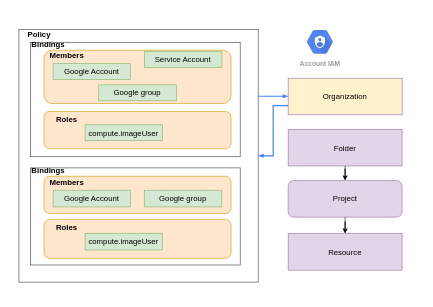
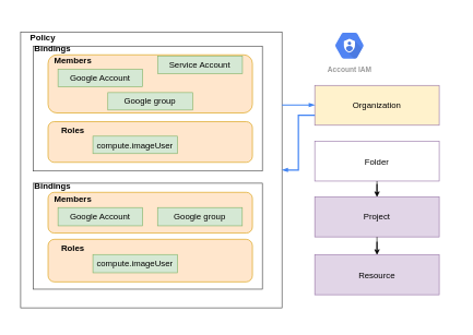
  <mxCell id="0" />
  <mxCell id="1" parent="0" />
  <mxCell id="2" value="" style="rounded=0;whiteSpace=wrap;html=1;fontSize=13;strokeColor=#FFFFFF;" vertex="1" parent="1"><mxGeometry x="20" y="20" width="680" height="470" as="geometry" /></mxCell>
  <mxCell id="3" value="" style="group" vertex="1" connectable="0" parent="1"><mxGeometry x="50" y="70" width="380" height="400" as="geometry" /></mxCell>
  <mxCell id="4" value="" style="rounded=0;whiteSpace=wrap;html=1;strokeColor=#3D3D3D;fontSize=13;" vertex="1" parent="3"><mxGeometry x="-19.02" y="-21.355" width="399.02" height="421.355" as="geometry" /></mxCell>
  <mxCell id="5" value="" style="rounded=0;whiteSpace=wrap;html=1;strokeColor=#3D3D3D;fontSize=13;" vertex="1" parent="3"><mxGeometry width="350" height="190.909" as="geometry" /></mxCell>
  <mxCell id="6" value="" style="rounded=1;whiteSpace=wrap;html=1;fontSize=13;strokeColor=#d79b00;fillColor=#ffe6cc;" vertex="1" parent="3"><mxGeometry x="22.826" y="13.319" width="311.957" height="88.795" as="geometry" /></mxCell>
  <mxCell id="7" value="Google Account" style="rounded=0;whiteSpace=wrap;html=1;strokeColor=#82b366;fontSize=13;fillColor=#d5e8d4;" vertex="1" parent="3"><mxGeometry x="38.043" y="35.518" width="129.348" height="26.638" as="geometry" /></mxCell>
  <mxCell id="8" value="Service Account" style="rounded=0;whiteSpace=wrap;html=1;strokeColor=#82b366;fontSize=13;fillColor=#d5e8d4;" vertex="1" parent="3"><mxGeometry x="190.217" y="15.518" width="129.348" height="26.638" as="geometry" /></mxCell>
  <mxCell id="9" value="Google group" style="rounded=0;whiteSpace=wrap;html=1;strokeColor=#82b366;fontSize=13;fillColor=#d5e8d4;" vertex="1" parent="3"><mxGeometry x="114.13" y="71.036" width="129.348" height="26.638" as="geometry" /></mxCell>
  <mxCell id="10" value="Members" style="text;html=1;strokeColor=none;fillColor=none;align=center;verticalAlign=middle;whiteSpace=wrap;rounded=0;fontSize=13;fontStyle=1" vertex="1" parent="3"><mxGeometry x="45.652" y="17.759" width="30.435" height="8.879" as="geometry" /></mxCell>
  <mxCell id="11" value="" style="rounded=1;whiteSpace=wrap;html=1;fontSize=13;strokeColor=#d79b00;fillColor=#ffe6cc;" vertex="1" parent="3"><mxGeometry x="22.826" y="115.433" width="311.957" height="62.156" as="geometry" /></mxCell>
  <mxCell id="12" value="Roles" style="text;html=1;strokeColor=none;fillColor=none;align=center;verticalAlign=middle;whiteSpace=wrap;rounded=0;fontSize=13;fontStyle=1" vertex="1" parent="3"><mxGeometry x="45.652" y="124.313" width="30.435" height="8.879" as="geometry" /></mxCell>
  <mxCell id="13" value="compute.imageUser" style="rounded=0;whiteSpace=wrap;html=1;strokeColor=#82b366;fontSize=13;fillColor=#d5e8d4;" vertex="1" parent="3"><mxGeometry x="91.304" y="137.632" width="129.348" height="26.638" as="geometry" /></mxCell>
  <mxCell id="14" value="Bindings" style="text;html=1;strokeColor=none;fillColor=none;align=center;verticalAlign=middle;whiteSpace=wrap;rounded=0;fontSize=13;fontStyle=1" vertex="1" parent="3"><mxGeometry x="15.217" width="30.435" height="8.879" as="geometry" /></mxCell>
  <mxCell id="15" value="Policy" style="text;html=1;strokeColor=none;fillColor=none;align=center;verticalAlign=middle;whiteSpace=wrap;rounded=0;fontSize=13;fontStyle=1" vertex="1" parent="3"><mxGeometry x="-0.003" y="-18.182" width="30.435" height="8.879" as="geometry" /></mxCell>
  <mxCell id="16" value="" style="rounded=0;whiteSpace=wrap;html=1;strokeColor=#3D3D3D;fontSize=13;" vertex="1" parent="3"><mxGeometry y="209.524" width="350" height="161.905" as="geometry" /></mxCell>
  <mxCell id="17" value="" style="rounded=1;whiteSpace=wrap;html=1;fontSize=13;strokeColor=#d79b00;fillColor=#ffe6cc;" vertex="1" parent="3"><mxGeometry x="22.83" y="223.476" width="311.96" height="62.238" as="geometry" /></mxCell>
  <mxCell id="18" value="Google Account" style="rounded=0;whiteSpace=wrap;html=1;strokeColor=#82b366;fontSize=13;fillColor=#d5e8d4;" vertex="1" parent="3"><mxGeometry x="38.043" y="246.733" width="129.348" height="27.907" as="geometry" /></mxCell>
  <mxCell id="19" value="Google group" style="rounded=0;whiteSpace=wrap;html=1;strokeColor=#82b366;fontSize=13;fillColor=#d5e8d4;" vertex="1" parent="3"><mxGeometry x="190.0" y="246.733" width="129.348" height="27.907" as="geometry" /></mxCell>
  <mxCell id="20" value="Members" style="text;html=1;strokeColor=none;fillColor=none;align=center;verticalAlign=middle;whiteSpace=wrap;rounded=0;fontSize=13;fontStyle=1" vertex="1" parent="3"><mxGeometry x="45.652" y="228.128" width="30.435" height="9.302" as="geometry" /></mxCell>
  <mxCell id="21" value="" style="rounded=1;whiteSpace=wrap;html=1;fontSize=13;strokeColor=#d79b00;fillColor=#ffe6cc;" vertex="1" parent="3"><mxGeometry x="22.836" y="295.235" width="311.957" height="65.116" as="geometry" /></mxCell>
  <mxCell id="22" value="Roles" style="text;html=1;strokeColor=none;fillColor=none;align=center;verticalAlign=middle;whiteSpace=wrap;rounded=0;fontSize=13;fontStyle=1" vertex="1" parent="3"><mxGeometry x="45.662" y="304.537" width="30.435" height="9.302" as="geometry" /></mxCell>
  <mxCell id="23" value="compute.imageUser" style="rounded=0;whiteSpace=wrap;html=1;strokeColor=#82b366;fontSize=13;fillColor=#d5e8d4;" vertex="1" parent="3"><mxGeometry x="91.314" y="318.491" width="129.348" height="27.907" as="geometry" /></mxCell>
  <mxCell id="24" value="Bindings" style="text;html=1;strokeColor=none;fillColor=none;align=center;verticalAlign=middle;whiteSpace=wrap;rounded=0;fontSize=13;fontStyle=1" vertex="1" parent="3"><mxGeometry x="15.217" y="209.524" width="30.435" height="9.302" as="geometry" /></mxCell>
  <mxCell id="25" value="" style="group" vertex="1" connectable="0" parent="1"><mxGeometry x="480" y="130" width="190" height="320" as="geometry" /></mxCell>
  <mxCell id="26" value="Organization" style="rounded=0;whiteSpace=wrap;html=1;strokeColor=#9673a6;fontSize=13;fillColor=#fff2cc;" vertex="1" parent="25"><mxGeometry width="190" height="60.952" as="geometry" /></mxCell>
- <mxCell id="27" value="Folder" style="rounded=0;whiteSpace=wrap;html=1;strokeColor=#9673a6;fontSize=13;fillColor=#e1d5e7;" vertex="1" parent="25"><mxGeometry y="85.333" width="190" height="60.952" as="geometry" /></mxCell>
- <mxCell id="28" value="Project" style="whiteSpace=wrap;html=1;strokeColor=#9673a6;fontSize=13;fillColor=#e1d5e7;rounded=1;" vertex="1" parent="25"><mxGeometry y="170.667" width="190" height="60.952" as="geometry" /></mxCell>
+ <mxCell id="27" value="Folder" style="rounded=0;whiteSpace=wrap;html=1;strokeColor=#9673a6;fontSize=13;fillColor=#ffffff;" vertex="1" parent="25"><mxGeometry y="85.333" width="190" height="60.952" as="geometry" /></mxCell>
+ <mxCell id="28" value="Project" style="rounded=0;whiteSpace=wrap;html=1;strokeColor=#9673a6;fontSize=13;fillColor=#e1d5e7;" vertex="1" parent="25"><mxGeometry y="170.667" width="190" height="60.952" as="geometry" /></mxCell>
  <mxCell id="29" value="" style="edgeStyle=orthogonalEdgeStyle;rounded=0;orthogonalLoop=1;jettySize=auto;html=1;fontSize=13;" edge="1" parent="25" source="27" target="28"><mxGeometry relative="1" as="geometry" /></mxCell>
  <mxCell id="30" value="Resource" style="rounded=0;whiteSpace=wrap;html=1;strokeColor=#9673a6;fontSize=13;fillColor=#e1d5e7;" vertex="1" parent="25"><mxGeometry y="259.048" width="190" height="60.952" as="geometry" /></mxCell>
  <mxCell id="31" value="" style="edgeStyle=orthogonalEdgeStyle;rounded=0;orthogonalLoop=1;jettySize=auto;html=1;fontSize=13;" edge="1" parent="25" source="28" target="30"><mxGeometry relative="1" as="geometry" /></mxCell>
  <mxCell id="32" value="" style="edgeStyle=orthogonalEdgeStyle;fontSize=12;html=1;endArrow=blockThin;endFill=1;rounded=0;strokeWidth=2;endSize=4;startSize=4;dashed=0;strokeColor=#4284F3;" edge="1" parent="25"><mxGeometry width="100" relative="1" as="geometry"><mxPoint x="-50" y="29.98" as="sourcePoint" /><mxPoint y="30" as="targetPoint" /></mxGeometry></mxCell>
  <mxCell id="33" value="Account IAM" style="html=1;fillColor=#5184F3;strokeColor=none;verticalAlign=top;labelPosition=center;verticalLabelPosition=bottom;align=center;spacingTop=-6;fontSize=11;fontStyle=1;fontColor=#999999;shape=mxgraph.gcp2.hexIcon;prIcon=cloud_iam" vertex="1" parent="1"><mxGeometry x="500" y="40" width="66" height="58.5" as="geometry" /></mxCell>
  <mxCell id="34" value="" style="edgeStyle=orthogonalEdgeStyle;fontSize=12;html=1;endArrow=blockThin;endFill=1;rounded=0;strokeWidth=2;endSize=4;startSize=4;dashed=0;strokeColor=#4284F3;exitX=0;exitY=0.75;exitDx=0;exitDy=0;" edge="1" parent="1" source="26" target="4"><mxGeometry width="100" relative="1" as="geometry"><mxPoint x="450" y="179.98" as="sourcePoint" /><mxPoint x="500" y="180" as="targetPoint" /></mxGeometry></mxCell>
